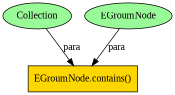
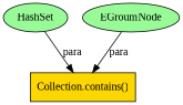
  digraph {
    fontname="Liberation Serif"
    node [fillcolor=palegreen fontname="Liberation Serif" shape=ellipse style=filled]
    edge [fontname="Liberation Serif"]
-   n1 [fillcolor=gold label="EGroumNode.contains()" shape=box]
-   n2 [label=Collection]
+   n1 [fillcolor=gold label="Collection.contains()" shape=box]
+   n2 [label=HashSet]
    n3 [label=EGroumNode]
    n2 -> n1 [label=para]
    n3 -> n1 [label=para]
  }
